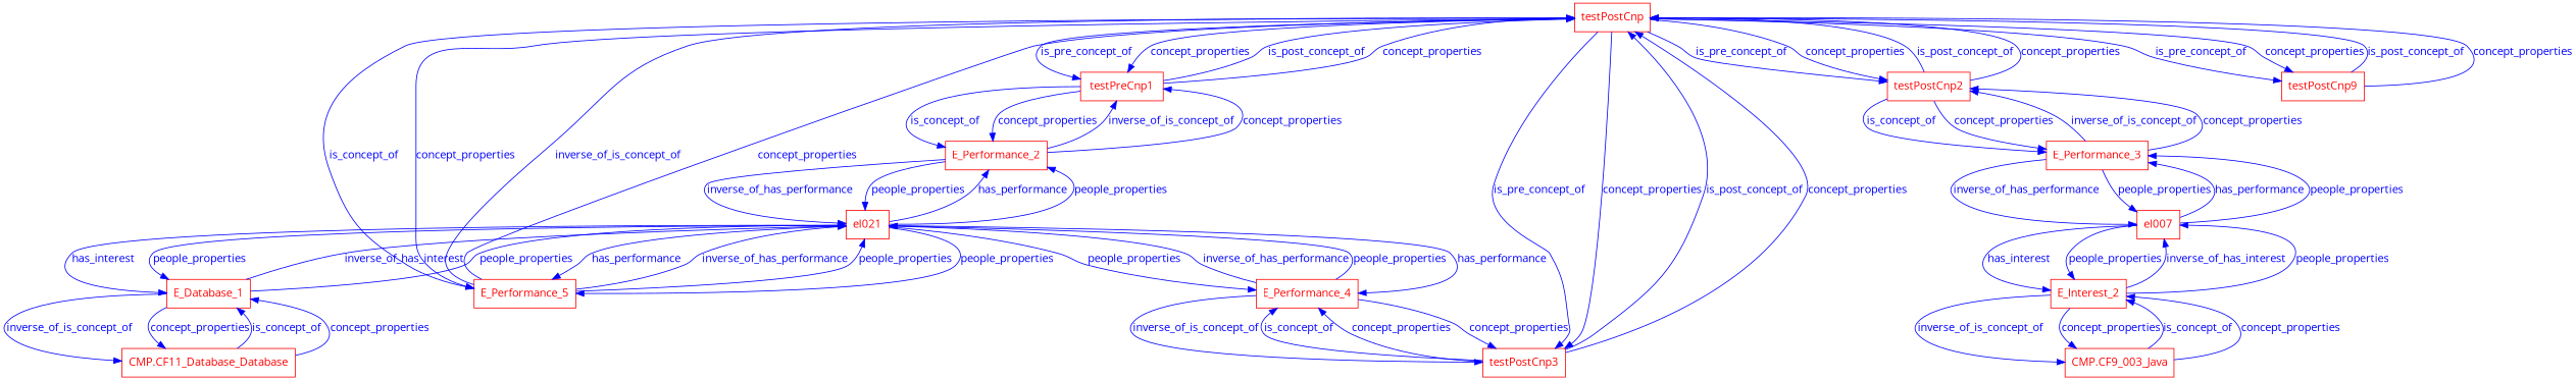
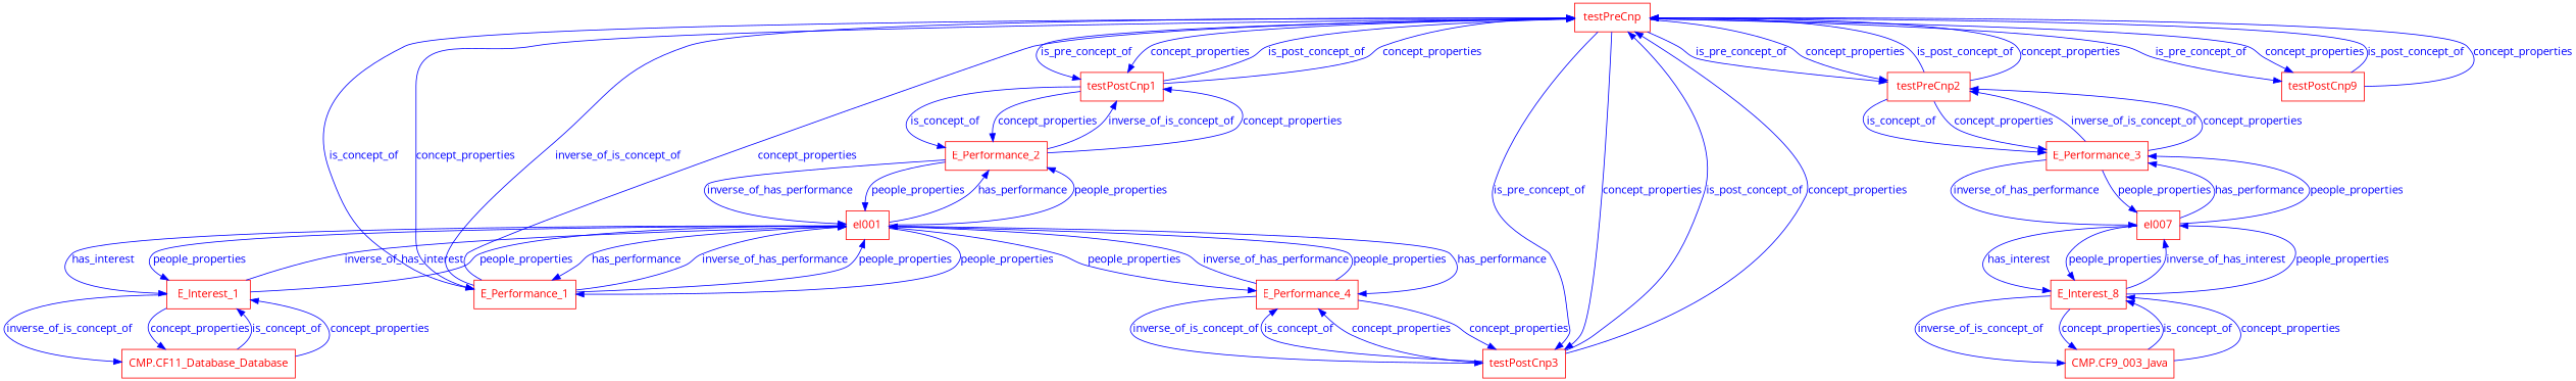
  digraph {
    fontname="Open Sans"
    node [color="0.0,1.0,1.0" fontcolor="0.0,1.0,1.0" fontname="Open Sans" shape=box]
    edge [color="0.6666667,1.0,1.0" fontcolor="0.6666667,1.0,1.0" fontname="Open Sans" style=filled]
-   n1 [height=0.5 label=testPostCnp width=1.0833]
-   n2 [height=0.5 label=testPreCnp1 width=1.2778]
-   n3 [height=0.5 label=testPostCnp2 width=1.2778]
+   n1 [height=0.5 label=testPreCnp width=1.0833]
+   n2 [height=0.5 label=testPostCnp1 width=1.2778]
+   n3 [height=0.5 label=testPreCnp2 width=1.2778]
    n4 [height=0.5 label=testPostCnp3 width=1.2778]
    n5 [height=0.5 label=testPostCnp9 width=1.2778]
-   n6 [height=0.5 label=E_Performance_5 width=1.6389]
+   n6 [height=0.5 label=E_Performance_1 width=1.6389]
    n7 [height=0.5 label=E_Performance_2 width=1.6389]
    n8 [height=0.5 label=E_Performance_3 width=1.6389]
    n9 [height=0.5 label=E_Performance_4 width=1.6389]
-   n10 [height=0.5 label=el021 width=0.75]
+   n10 [height=0.5 label=el001 width=0.75]
    n11 [height=0.5 label=el007 width=0.75]
-   n12 [height=0.5 label=E_Database_1 width=1.2222]
-   n13 [height=0.5 label=E_Interest_2 width=1.2222]
+   n12 [height=0.5 label=E_Interest_1 width=1.2222]
+   n13 [height=0.5 label=E_Interest_8 width=1.2222]
    n14 [height=0.5 label="CMP.CF9_003_Java" width=1.8611]
    n15 [height=0.5 label="CMP.CF11_Database_Database" width=3.0278]
    n1 -> n2 [label=is_pre_concept_of]
    n1 -> n2 [label=concept_properties]
    n1 -> n3 [label=is_pre_concept_of]
    n1 -> n3 [label=concept_properties]
    n1 -> n4 [label=is_pre_concept_of]
    n1 -> n4 [label=concept_properties]
    n1 -> n5 [label=is_pre_concept_of]
    n1 -> n5 [label=concept_properties]
    n1 -> n6 [label=is_concept_of]
    n1 -> n6 [label=concept_properties]
    n2 -> n1 [label=is_post_concept_of]
    n2 -> n1 [label=concept_properties]
    n2 -> n7 [label=is_concept_of]
    n2 -> n7 [label=concept_properties]
    n3 -> n1 [label=is_post_concept_of]
    n3 -> n1 [label=concept_properties]
    n3 -> n8 [label=is_concept_of]
    n3 -> n8 [label=concept_properties]
    n4 -> n1 [label=is_post_concept_of]
    n4 -> n1 [label=concept_properties]
    n4 -> n9 [label=is_concept_of]
    n4 -> n9 [label=concept_properties]
    n5 -> n1 [label=is_post_concept_of]
    n5 -> n1 [label=concept_properties]
    n6 -> n1 [label=inverse_of_is_concept_of]
    n6 -> n1 [label=concept_properties]
    n6 -> n10 [label=inverse_of_has_performance]
    n6 -> n10 [label=people_properties]
    n7 -> n2 [label=inverse_of_is_concept_of]
    n7 -> n2 [label=concept_properties]
    n7 -> n10 [label=inverse_of_has_performance]
    n7 -> n10 [label=people_properties]
    n8 -> n3 [label=inverse_of_is_concept_of]
    n8 -> n3 [label=concept_properties]
    n8 -> n11 [label=inverse_of_has_performance]
    n8 -> n11 [label=people_properties]
    n9 -> n4 [label=inverse_of_is_concept_of]
    n9 -> n4 [label=concept_properties]
    n9 -> n10 [label=inverse_of_has_performance]
    n9 -> n10 [label=people_properties]
    n10 -> n6 [label=has_performance]
    n10 -> n6 [label=people_properties]
    n10 -> n7 [label=has_performance]
    n10 -> n7 [label=people_properties]
    n10 -> n9 [label=has_performance]
    n10 -> n9 [label=people_properties]
    n10 -> n12 [label=has_interest]
    n10 -> n12 [label=people_properties]
    n11 -> n8 [label=has_performance]
    n11 -> n8 [label=people_properties]
    n11 -> n13 [label=has_interest]
    n11 -> n13 [label=people_properties]
    n12 -> n10 [label=inverse_of_has_interest]
    n12 -> n10 [label=people_properties]
    n12 -> n15 [label=inverse_of_is_concept_of]
    n12 -> n15 [label=concept_properties]
    n13 -> n11 [label=inverse_of_has_interest]
    n13 -> n11 [label=people_properties]
    n13 -> n14 [label=inverse_of_is_concept_of]
    n13 -> n14 [label=concept_properties]
    n14 -> n13 [label=is_concept_of]
    n14 -> n13 [label=concept_properties]
    n15 -> n12 [label=is_concept_of]
    n15 -> n12 [label=concept_properties]
  }
